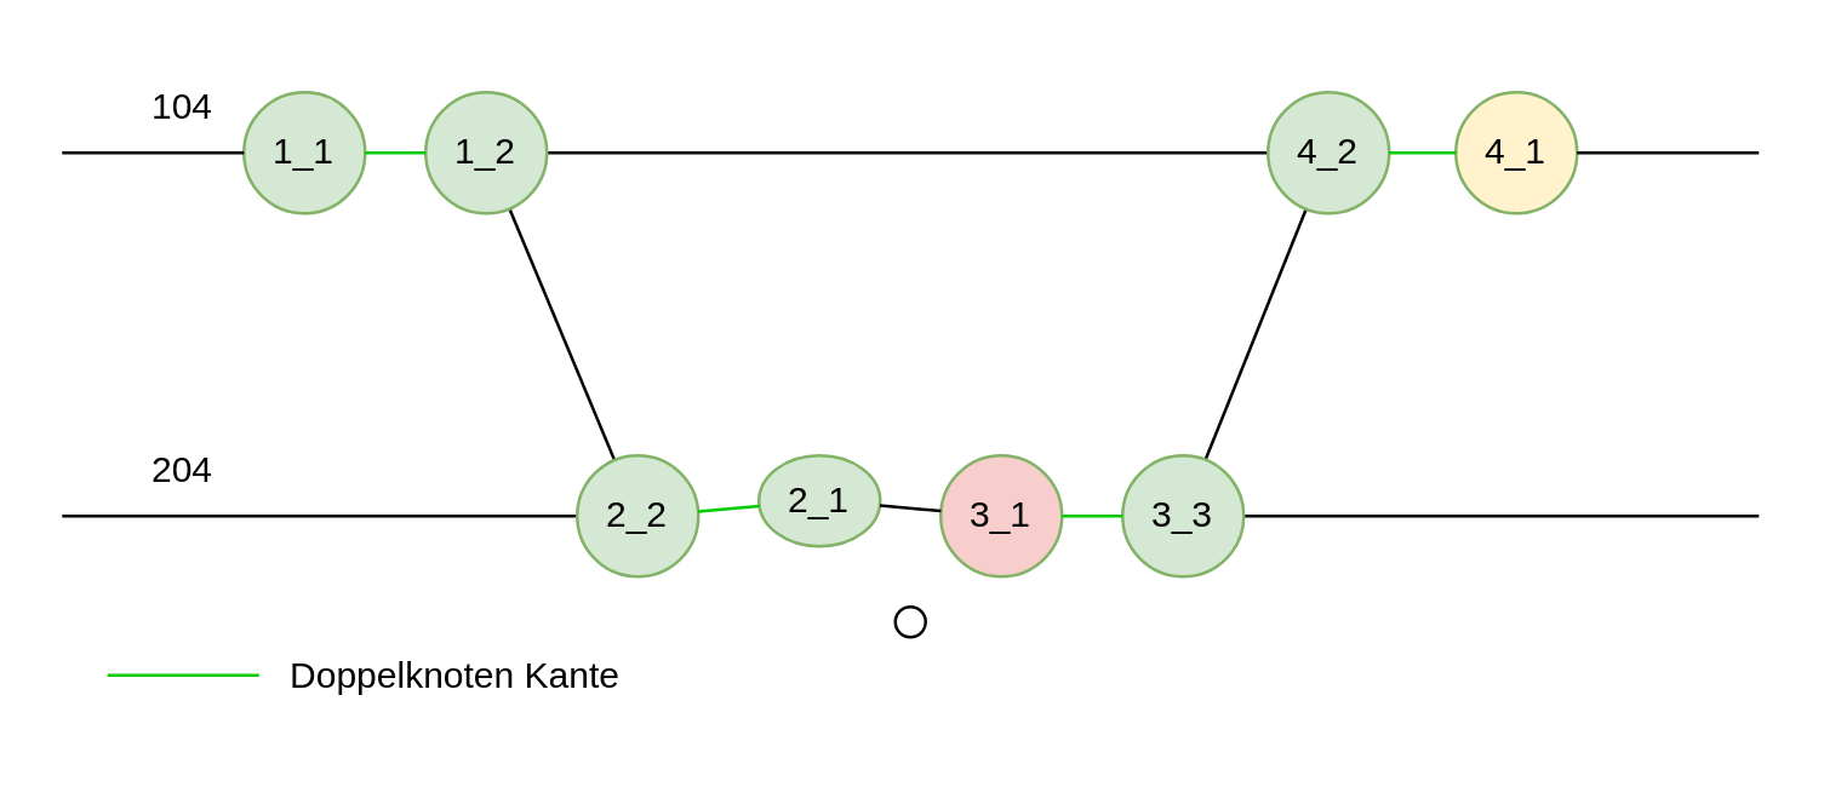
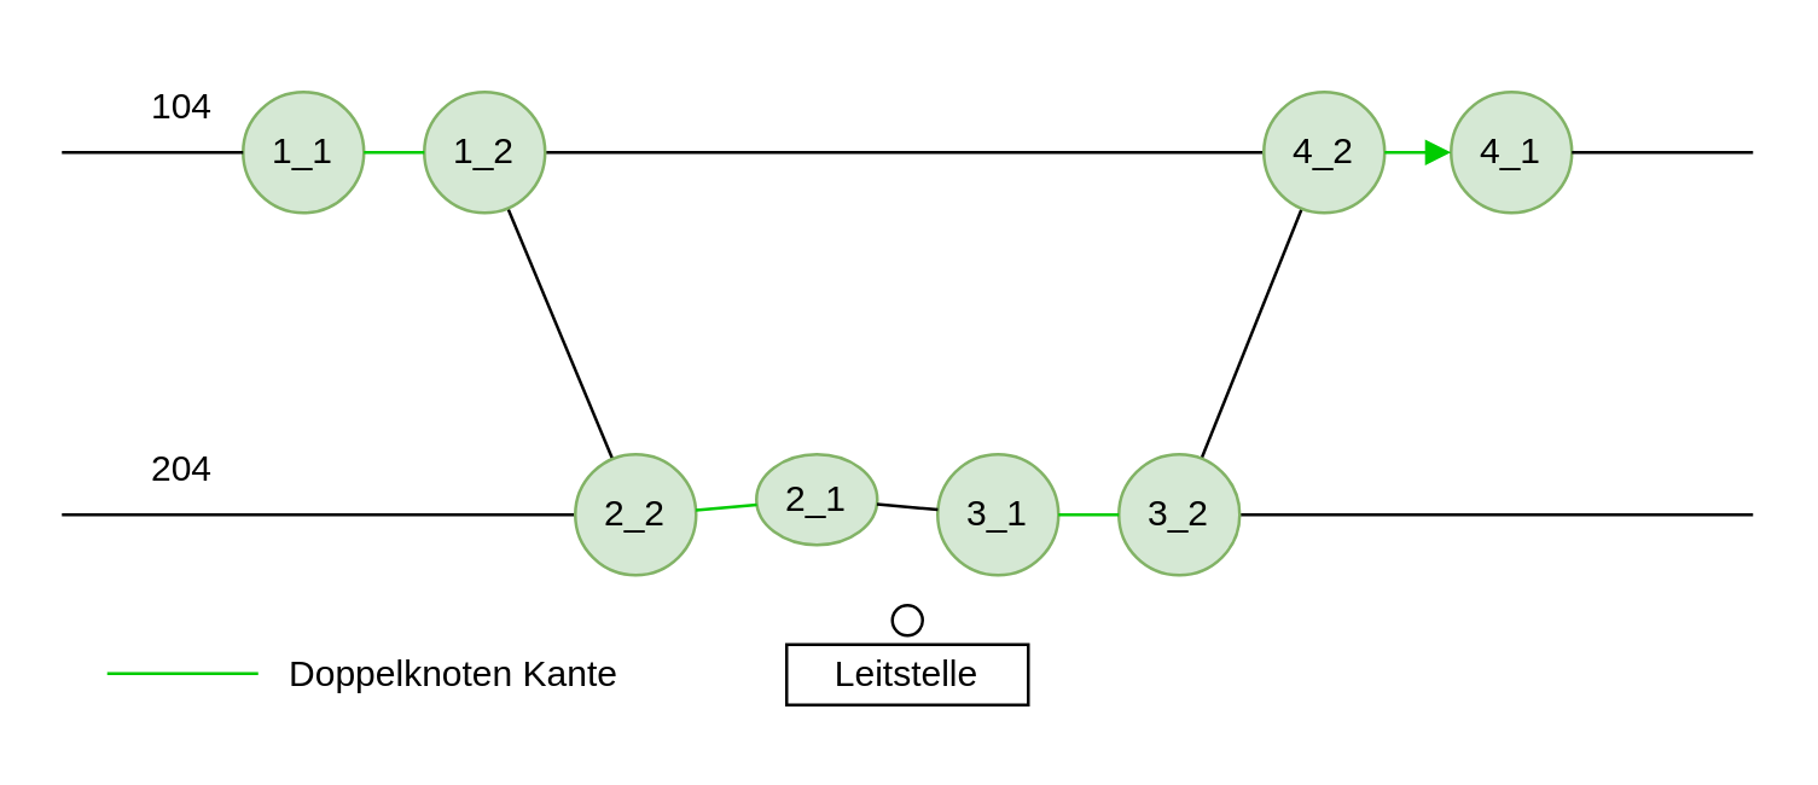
  <mxCell id="0" />
  <mxCell id="1" parent="0" />
  <mxCell id="2" value="1_1" style="ellipse;whiteSpace=wrap;html=1;aspect=fixed;fillColor=#d5e8d4;strokeColor=#82b366;" vertex="1" parent="1"><mxGeometry x="80" y="30" width="40" height="40" as="geometry" /></mxCell>
  <mxCell id="3" value="2_1" style="ellipse;whiteSpace=wrap;html=1;aspect=fixed;fillColor=#d5e8d4;strokeColor=#82b366;" vertex="1" parent="1"><mxGeometry x="250" y="150" width="40" height="30" as="geometry" /></mxCell>
- <mxCell id="4" value="3_1" style="ellipse;whiteSpace=wrap;html=1;aspect=fixed;fillColor=#f8cecc;strokeColor=#82b366;" vertex="1" parent="1"><mxGeometry x="310" y="150" width="40" height="40" as="geometry" /></mxCell>
- <mxCell id="5" value="4_1" style="ellipse;whiteSpace=wrap;html=1;aspect=fixed;fillColor=#fff2cc;strokeColor=#82b366;" vertex="1" parent="1"><mxGeometry x="480" y="30" width="40" height="40" as="geometry" /></mxCell>
+ <mxCell id="4" value="3_1" style="ellipse;whiteSpace=wrap;html=1;aspect=fixed;fillColor=#d5e8d4;strokeColor=#82b366;" vertex="1" parent="1"><mxGeometry x="310" y="150" width="40" height="40" as="geometry" /></mxCell>
+ <mxCell id="5" value="4_1" style="ellipse;whiteSpace=wrap;html=1;aspect=fixed;fillColor=#d5e8d4;strokeColor=#82b366;" vertex="1" parent="1"><mxGeometry x="480" y="30" width="40" height="40" as="geometry" /></mxCell>
  <mxCell id="6" value="" style="endArrow=none;html=1;rounded=0;" edge="1" parent="1" target="2"><mxGeometry width="50" height="50" relative="1" as="geometry"><mxPoint x="20" y="50" as="sourcePoint" /><mxPoint as="targetPoint" x="0" y="10" /></mxGeometry></mxCell>
  <mxCell id="7" value="" style="endArrow=none;html=1;rounded=0;" edge="1" parent="1" target="19"><mxGeometry width="50" height="50" relative="1" as="geometry"><mxPoint x="20" y="170" as="sourcePoint" /><mxPoint x="180" y="170" as="targetPoint" /></mxGeometry></mxCell>
  <mxCell id="8" value="" style="endArrow=none;html=1;rounded=0;" edge="1" parent="1" source="18" target="19"><mxGeometry width="50" height="50" relative="1" as="geometry"><mxPoint x="170" y="90" as="sourcePoint" /><mxPoint x="200" y="130" as="targetPoint" /></mxGeometry></mxCell>
  <mxCell id="9" value="" style="endArrow=none;html=1;rounded=0;" edge="1" parent="1" source="3" target="4"><mxGeometry width="50" height="50" relative="1" as="geometry"><mxPoint x="280" y="330" as="sourcePoint" /><mxPoint x="330" y="280" as="targetPoint" /></mxGeometry></mxCell>
  <mxCell id="10" value="" style="endArrow=none;html=1;rounded=0;" edge="1" parent="1" source="20" target="21"><mxGeometry width="50" height="50" relative="1" as="geometry"><mxPoint x="410" y="140" as="sourcePoint" /><mxPoint x="450" y="90" as="targetPoint" /></mxGeometry></mxCell>
  <mxCell id="11" value="" style="endArrow=none;html=1;rounded=0;" edge="1" parent="1" source="18" target="21"><mxGeometry width="50" height="50" relative="1" as="geometry"><mxPoint x="190" y="50" as="sourcePoint" /><mxPoint x="360" y="50" as="targetPoint" /></mxGeometry></mxCell>
  <mxCell id="12" value="" style="endArrow=none;html=1;rounded=0;" edge="1" parent="1" source="5"><mxGeometry width="50" height="50" relative="1" as="geometry"><mxPoint x="560" y="50" as="sourcePoint" /><mxPoint x="580" y="50" as="targetPoint" /></mxGeometry></mxCell>
  <mxCell id="13" value="" style="endArrow=none;html=1;rounded=0;" edge="1" parent="1" source="20"><mxGeometry width="50" height="50" relative="1" as="geometry"><mxPoint x="410" y="170" as="sourcePoint" /><mxPoint x="580" y="170" as="targetPoint" /></mxGeometry></mxCell>
  <mxCell id="14" value="104" style="text;html=1;align=center;verticalAlign=middle;whiteSpace=wrap;rounded=0;" vertex="1" parent="1"><mxGeometry x="30" y="20" width="60" height="30" as="geometry" /></mxCell>
  <mxCell id="15" value="204" style="text;html=1;align=center;verticalAlign=middle;whiteSpace=wrap;rounded=0;" vertex="1" parent="1"><mxGeometry x="30" y="140" width="60" height="30" as="geometry" /></mxCell>
  <mxCell id="16" value="" style="ellipse;whiteSpace=wrap;html=1;aspect=fixed;" vertex="1" parent="1"><mxGeometry x="295" y="200" width="10" height="10" as="geometry" /></mxCell>
+ <mxCell id="17" value="Leitstelle" style="rounded=0;whiteSpace=wrap;html=1;" vertex="1" parent="1"><mxGeometry x="260" y="213" width="80" height="20" as="geometry" /></mxCell>
  <mxCell id="18" value="1_2" style="ellipse;whiteSpace=wrap;html=1;aspect=fixed;fillColor=#d5e8d4;strokeColor=#82b366;" vertex="1" parent="1"><mxGeometry x="140" y="30" width="40" height="40" as="geometry" /></mxCell>
  <mxCell id="19" value="2_2" style="ellipse;whiteSpace=wrap;html=1;aspect=fixed;fillColor=#d5e8d4;strokeColor=#82b366;" vertex="1" parent="1"><mxGeometry x="190" y="150" width="40" height="40" as="geometry" /></mxCell>
- <mxCell id="20" value="3_3" style="ellipse;whiteSpace=wrap;html=1;aspect=fixed;fillColor=#d5e8d4;strokeColor=#82b366;" vertex="1" parent="1"><mxGeometry x="370" y="150" width="40" height="40" as="geometry" /></mxCell>
+ <mxCell id="20" value="3_2" style="ellipse;whiteSpace=wrap;html=1;aspect=fixed;fillColor=#d5e8d4;strokeColor=#82b366;" vertex="1" parent="1"><mxGeometry x="370" y="150" width="40" height="40" as="geometry" /></mxCell>
  <mxCell id="21" value="4_2" style="ellipse;whiteSpace=wrap;html=1;aspect=fixed;fillColor=#d5e8d4;strokeColor=#82b366;" vertex="1" parent="1"><mxGeometry x="418" y="30" width="40" height="40" as="geometry" /></mxCell>
  <mxCell id="22" value="" style="endArrow=none;html=1;rounded=0;fillColor=#d5e8d4;strokeColor=#00CC00;" edge="1" parent="1" source="2" target="18"><mxGeometry width="50" height="50" relative="1" as="geometry"><mxPoint x="120" y="140" as="sourcePoint" /><mxPoint x="170" y="90" as="targetPoint" /></mxGeometry></mxCell>
  <mxCell id="23" value="" style="endArrow=none;html=1;rounded=0;fillColor=#d5e8d4;strokeColor=#00CC00;" edge="1" parent="1" source="19" target="3"><mxGeometry width="50" height="50" relative="1" as="geometry"><mxPoint x="230" y="140" as="sourcePoint" /><mxPoint x="270" y="90" as="targetPoint" /></mxGeometry></mxCell>
  <mxCell id="24" value="" style="endArrow=none;html=1;rounded=0;fillColor=#d5e8d4;strokeColor=#00CC00;" edge="1" parent="1" source="4" target="20"><mxGeometry width="50" height="50" relative="1" as="geometry"><mxPoint x="240" y="150" as="sourcePoint" /><mxPoint x="280" y="100" as="targetPoint" /></mxGeometry></mxCell>
- <mxCell id="25" value="" style="endArrow=none;html=1;rounded=0;fillColor=#d5e8d4;strokeColor=#00CC00;" edge="1" parent="1" source="21" target="5"><mxGeometry width="50" height="50" relative="1" as="geometry"><mxPoint x="430" y="110" as="sourcePoint" /><mxPoint x="470" y="60" as="targetPoint" /></mxGeometry></mxCell>
+ <mxCell id="25" value="" style="endArrow=block;html=1;rounded=0;fillColor=#d5e8d4;strokeColor=#00CC00;" edge="1" parent="1" source="21" target="5"><mxGeometry width="50" height="50" relative="1" as="geometry"><mxPoint x="430" y="110" as="sourcePoint" /><mxPoint x="470" y="60" as="targetPoint" /></mxGeometry></mxCell>
  <mxCell id="26" value="" style="endArrow=none;html=1;rounded=0;fillColor=#d5e8d4;strokeColor=#00CC00;" edge="1" parent="1"><mxGeometry width="50" height="50" relative="1" as="geometry"><mxPoint x="35" y="222.58" as="sourcePoint" /><mxPoint x="85" y="222.58" as="targetPoint" /></mxGeometry></mxCell>
  <mxCell id="27" value="Doppelknoten Kante" style="text;html=1;align=center;verticalAlign=middle;whiteSpace=wrap;rounded=0;" vertex="1" parent="1"><mxGeometry x="80" y="208" width="140" height="30" as="geometry" /></mxCell>
